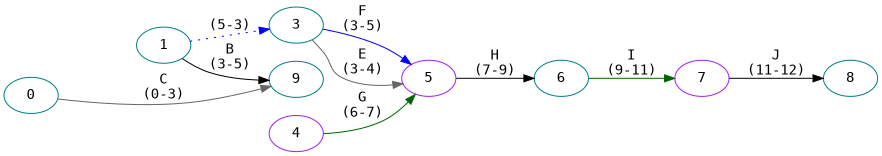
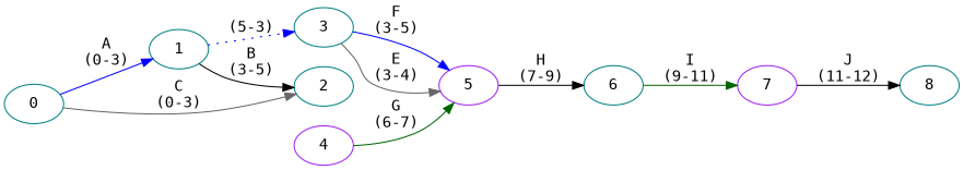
  digraph {
    fontname="DejaVu Sans Mono"
    fontsize=12
    rankdir=LR
    node [color=teal fontname="DejaVu Sans Mono"]
    edge [color=blue fontname="DejaVu Sans Mono"]
    0
    1
-   2 [label=9]
+   2
    3
    5 [color=purple]
    4 [color=purple]
    6
    7 [color=purple]
    8
+   0 -> 1 [label="A\n(0-3)"]
    0 -> 2 [color=gray40 label="C\n(0-3)"]
    1 -> 2 [color=black label="B\n(3-5)"]
    1 -> 3 [label="(5-3)" style=dotted]
    3 -> 5 [color=gray40 label="E\n(3-4)"]
    3 -> 5 [label="F\n(3-5)"]
    5 -> 6 [color=black label="H\n(7-9)"]
    4 -> 5 [color=darkgreen label="G\n(6-7)"]
    6 -> 7 [color=darkgreen label="I\n(9-11)"]
    7 -> 8 [color=black label="J\n(11-12)"]
  }
